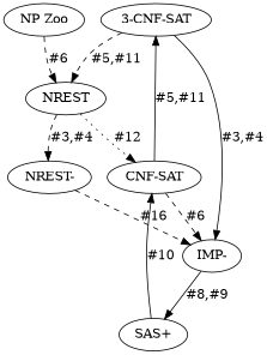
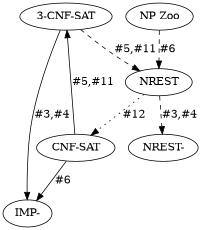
  digraph {
    edge [style=dashed]
    n1 [label="3-CNF-SAT"]
    n2 [label=NREST]
    n3 [label="IMP-"]
    n4 [label="CNF-SAT"]
    n5 [label="NREST-"]
    n6 [label="NP Zoo"]
-   n7 [label="SAS+"]
    n1 -> n2 [label="#5,#11"]
    n1 -> n3 [label="#3,#4" style=""]
    n2 -> n4 [label="#12" style=dotted]
    n2 -> n5 [label="#3,#4"]
-   n3 -> n7 [label="#8,#9" style=""]
    n4 -> n1 [label="#5,#11" style=""]
-   n4 -> n3 [label="#6"]
-   n5 -> n3 [label="#16"]
+   n4 -> n3 [label="#6" style=solid]
    n6 -> n2 [label="#6"]
-   n7 -> n4 [label="#10" style=""]
  }
